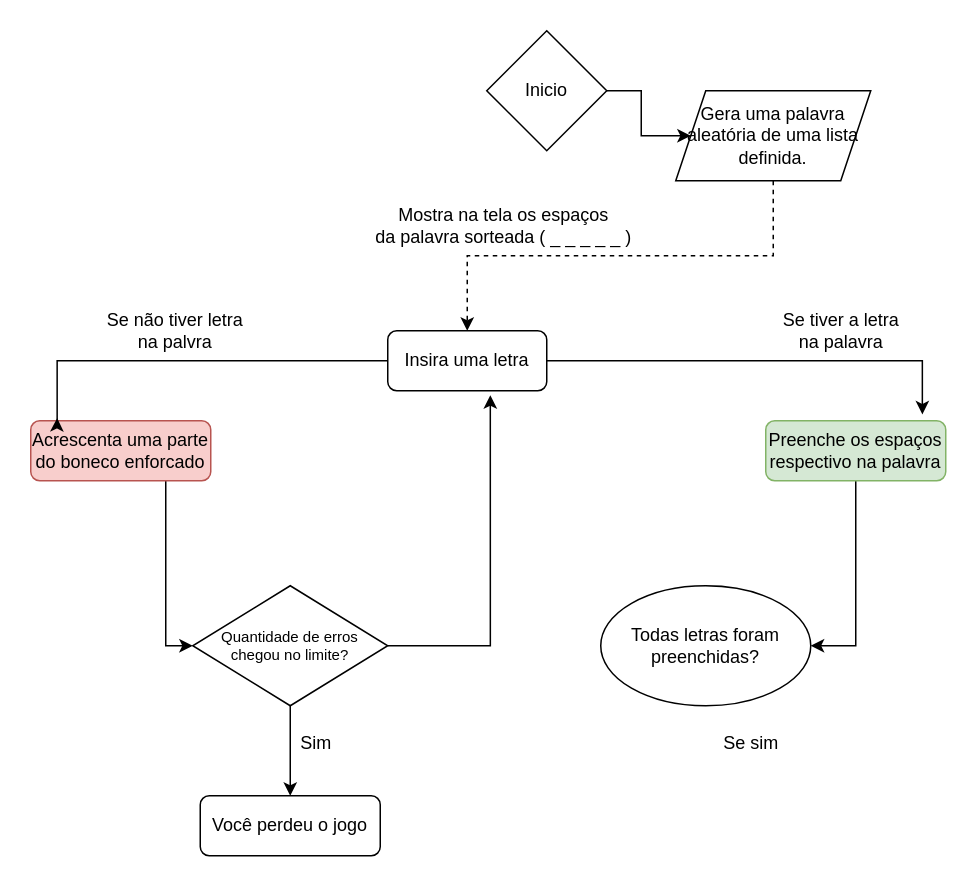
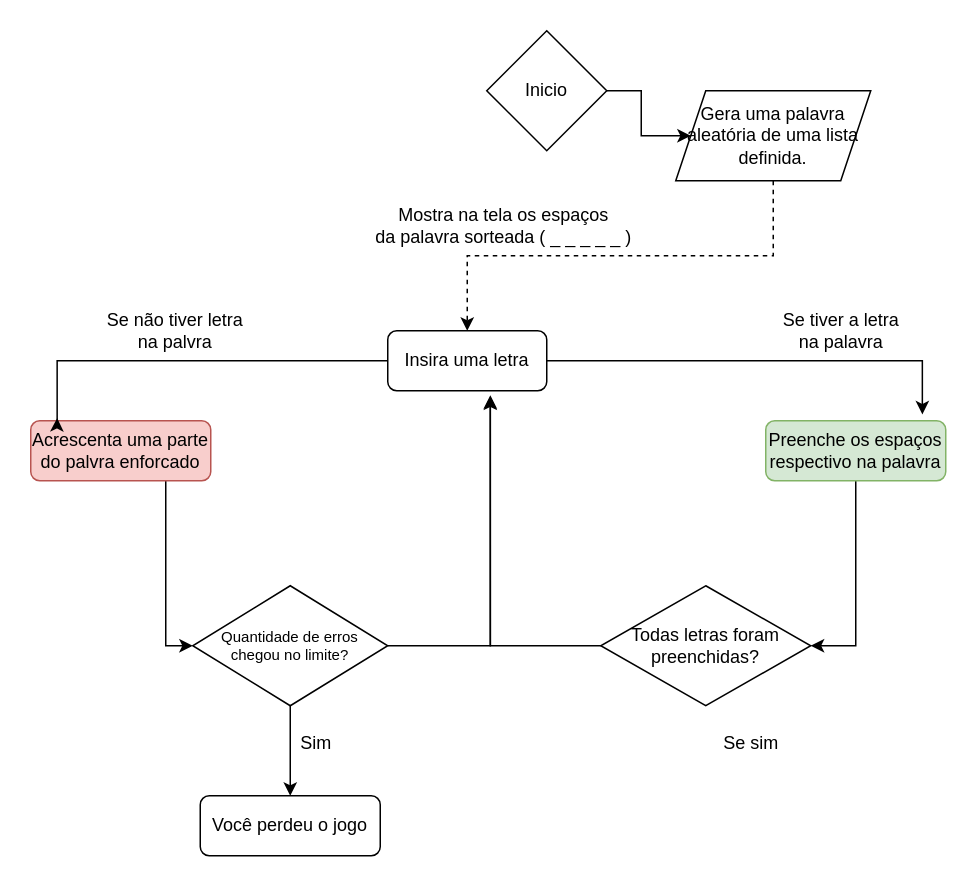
  <mxCell id="0" />
  <mxCell id="1" parent="0" />
  <mxCell id="2" style="edgeStyle=orthogonalEdgeStyle;rounded=0;orthogonalLoop=1;jettySize=auto;html=1;exitX=1;exitY=0.5;exitDx=0;exitDy=0;entryX=0;entryY=0.5;entryDx=0;entryDy=0;" edge="1" parent="1" source="3" target="10"><mxGeometry relative="1" as="geometry" /></mxCell>
  <mxCell id="3" value="Inicio" style="rhombus;whiteSpace=wrap;html=1;" vertex="1" parent="1"><mxGeometry x="324" y="20" width="80" height="80" as="geometry" /></mxCell>
  <mxCell id="4" style="edgeStyle=orthogonalEdgeStyle;rounded=0;orthogonalLoop=1;jettySize=auto;html=1;entryX=0;entryY=0.5;entryDx=0;entryDy=0;" edge="1" parent="1" source="5" target="18"><mxGeometry relative="1" as="geometry"><Array as="points"><mxPoint x="110" y="315" /><mxPoint x="110" y="430" /></Array></mxGeometry></mxCell>
- <mxCell id="5" value="Acrescenta uma parte&lt;br&gt;do boneco enforcado" style="rounded=1;whiteSpace=wrap;html=1;fillColor=#f8cecc;strokeColor=#b85450;" vertex="1" parent="1"><mxGeometry x="20" y="280" width="120" height="40" as="geometry" /></mxCell>
+ <mxCell id="5" value="Acrescenta uma parte&lt;br&gt;do palvra enforcado" style="rounded=1;whiteSpace=wrap;html=1;fillColor=#f8cecc;strokeColor=#b85450;" vertex="1" parent="1"><mxGeometry x="20" y="280" width="120" height="40" as="geometry" /></mxCell>
  <mxCell id="6" style="edgeStyle=orthogonalEdgeStyle;rounded=0;orthogonalLoop=1;jettySize=auto;html=1;exitX=1;exitY=0.5;exitDx=0;exitDy=0;entryX=0.87;entryY=-0.105;entryDx=0;entryDy=0;entryPerimeter=0;" edge="1" parent="1" source="8" target="12"><mxGeometry relative="1" as="geometry" /></mxCell>
  <mxCell id="7" style="edgeStyle=orthogonalEdgeStyle;rounded=0;orthogonalLoop=1;jettySize=auto;html=1;exitX=0;exitY=0.5;exitDx=0;exitDy=0;entryX=0.147;entryY=-0.045;entryDx=0;entryDy=0;entryPerimeter=0;" edge="1" parent="1" source="8" target="5"><mxGeometry relative="1" as="geometry" /></mxCell>
  <mxCell id="8" value="Insira uma letra" style="rounded=1;whiteSpace=wrap;html=1;" vertex="1" parent="1"><mxGeometry x="258" y="220" width="106" height="40" as="geometry" /></mxCell>
  <mxCell id="9" style="edgeStyle=orthogonalEdgeStyle;rounded=0;orthogonalLoop=1;jettySize=auto;html=1;exitX=0.5;exitY=1;exitDx=0;exitDy=0;entryX=0.5;entryY=0;entryDx=0;entryDy=0;dashed=1;" edge="1" parent="1" source="10" target="8"><mxGeometry relative="1" as="geometry" /></mxCell>
  <mxCell id="10" value="Gera uma palavra aleatória de uma lista definida." style="shape=parallelogram;perimeter=parallelogramPerimeter;whiteSpace=wrap;html=1;fixedSize=1;" vertex="1" parent="1"><mxGeometry x="450" y="60" width="130" height="60" as="geometry" /></mxCell>
  <mxCell id="11" style="edgeStyle=orthogonalEdgeStyle;rounded=0;orthogonalLoop=1;jettySize=auto;html=1;exitX=0.5;exitY=1;exitDx=0;exitDy=0;entryX=1;entryY=0.5;entryDx=0;entryDy=0;" edge="1" parent="1" source="12" target="21"><mxGeometry relative="1" as="geometry" /></mxCell>
  <mxCell id="12" value="Preenche os espaços&lt;br&gt;respectivo na palavra" style="rounded=1;whiteSpace=wrap;html=1;fillColor=#d5e8d4;strokeColor=#82b366;" vertex="1" parent="1"><mxGeometry x="510" y="280" width="120" height="40" as="geometry" /></mxCell>
  <mxCell id="13" value="Se não tiver letra&lt;br&gt;na palvra" style="text;html=1;align=center;verticalAlign=middle;resizable=0;points=[];autosize=1;strokeColor=none;fillColor=none;" vertex="1" parent="1"><mxGeometry x="61" y="200" width="110" height="40" as="geometry" /></mxCell>
  <mxCell id="14" value="Se tiver a letra &lt;br&gt;na palavra" style="text;html=1;align=center;verticalAlign=middle;resizable=0;points=[];autosize=1;strokeColor=none;fillColor=none;" vertex="1" parent="1"><mxGeometry x="510" y="200" width="100" height="40" as="geometry" /></mxCell>
  <mxCell id="15" value="Mostra na tela os espaços&lt;br&gt;da palavra sorteada ( _ _ _ _ _ )" style="text;html=1;align=center;verticalAlign=middle;resizable=0;points=[];autosize=1;strokeColor=none;fillColor=none;" vertex="1" parent="1"><mxGeometry x="240" y="130" width="190" height="40" as="geometry" /></mxCell>
  <mxCell id="16" style="edgeStyle=orthogonalEdgeStyle;rounded=0;orthogonalLoop=1;jettySize=auto;html=1;exitX=1;exitY=0.5;exitDx=0;exitDy=0;entryX=0.645;entryY=1.075;entryDx=0;entryDy=0;entryPerimeter=0;" edge="1" parent="1" source="18" target="8"><mxGeometry relative="1" as="geometry" /></mxCell>
  <mxCell id="17" style="edgeStyle=orthogonalEdgeStyle;rounded=0;orthogonalLoop=1;jettySize=auto;html=1;exitX=0.5;exitY=1;exitDx=0;exitDy=0;entryX=0.5;entryY=0;entryDx=0;entryDy=0;" edge="1" parent="1" source="18" target="19"><mxGeometry relative="1" as="geometry" /></mxCell>
  <mxCell id="18" value="Quantidade de erros&lt;br style=&quot;font-size: 10px;&quot;&gt;chegou no limite?" style="rhombus;whiteSpace=wrap;html=1;fontSize=10;" vertex="1" parent="1"><mxGeometry x="128" y="390" width="130" height="80" as="geometry" /></mxCell>
  <mxCell id="19" value="Você perdeu o jogo" style="rounded=1;whiteSpace=wrap;html=1;" vertex="1" parent="1"><mxGeometry x="133" y="530" width="120" height="40" as="geometry" /></mxCell>
- <mxCell id="21" value="Todas letras foram&lt;br&gt;preenchidas?" style="ellipse;whiteSpace=wrap;html=1;" vertex="1" parent="1"><mxGeometry x="400" y="390" width="140" height="80" as="geometry" /></mxCell>
+ <mxCell id="20" style="edgeStyle=orthogonalEdgeStyle;rounded=0;orthogonalLoop=1;jettySize=auto;html=1;exitX=0;exitY=0.5;exitDx=0;exitDy=0;entryX=0.645;entryY=1.095;entryDx=0;entryDy=0;entryPerimeter=0;" edge="1" parent="1" source="21" target="8"><mxGeometry relative="1" as="geometry" /></mxCell>
+ <mxCell id="21" value="Todas letras foram&lt;br&gt;preenchidas?" style="rhombus;whiteSpace=wrap;html=1;" vertex="1" parent="1"><mxGeometry x="400" y="390" width="140" height="80" as="geometry" /></mxCell>
  <mxCell id="22" value="Sim" style="text;html=1;align=center;verticalAlign=middle;resizable=0;points=[];autosize=1;strokeColor=none;fillColor=none;" vertex="1" parent="1"><mxGeometry x="190" y="480" width="40" height="30" as="geometry" /></mxCell>
  <mxCell id="23" value="Se sim" style="text;html=1;align=center;verticalAlign=middle;resizable=0;points=[];autosize=1;strokeColor=none;fillColor=none;" vertex="1" parent="1"><mxGeometry x="470" y="480" width="60" height="30" as="geometry" /></mxCell>
